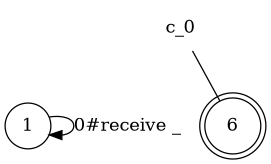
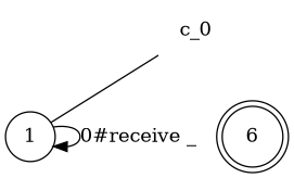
  digraph {
    rankdir=TB
    n1 [label=c_0 shape=plaintext]
    n2 [label=1 shape=circle]
    n3 [label=6 shape=doublecircle]
-   n1 -> n3 [arrowhead=none]
+   n1 -> n2 [arrowhead=none]
    n2 -> n2 [label="0#receive _"]
  }
